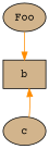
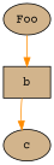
  digraph {
    fontname="Courier Prime"
    node [fillcolor=tan fontname="Courier Prime" style=filled]
    edge [color=darkorange fontname="Courier Prime"]
    n1 [label=Foo]
    b [shape=box]
    c
    n1 -> b
-   c -> b
+   b -> c
  }
